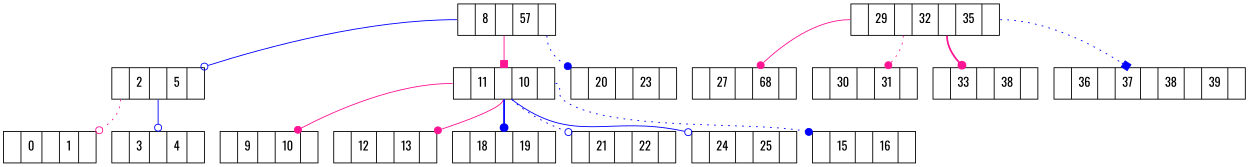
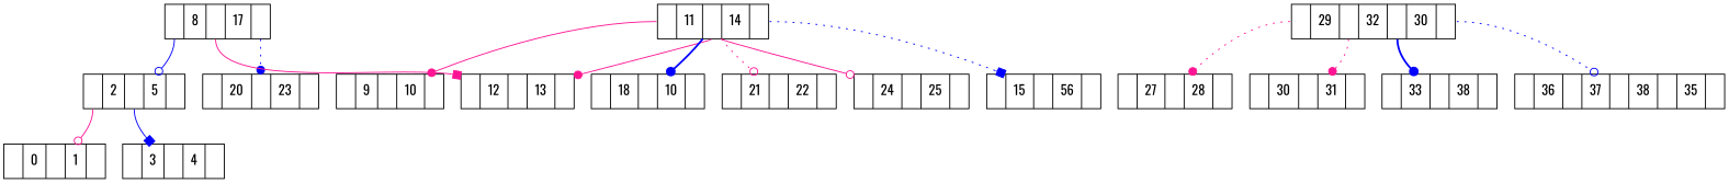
  digraph {
    fontname=Oswald
    node [fontname=Oswald shape=record]
    edge [arrowhead=dot color=blue fontname=Oswald style=dotted tailport=P0]
-   n1 [label="<P0>|8|<P1>|57|<P2>"]
+   n1 [label="<P0>|8|<P1>|17|<P2>"]
    n2 [label="<P0>|2|<P1>|5|<P2>"]
-   n3 [label="<P0>|11|<P1>|10|<P2>"]
+   n3 [label="<P0>|11|<P1>|14|<P2>"]
    n4 [label="<P0>|20|<P1>|23|<P2>"]
-   n5 [label="<P0>|29|<P1>|32|<P2>|35|<P3>"]
-   n6 [label="<P0>|27|<P1>|68|<P2>"]
+   n5 [label="<P0>|29|<P1>|32|<P2>|30|<P3>"]
+   n6 [label="<P0>|27|<P1>|28|<P2>"]
    n7 [label="<P0>|30|<P1>|31|<P2>"]
    n8 [label="<P0>|33|<P1>|38|<P2>"]
-   n9 [label="<P0>|36|<P1>|37|<P2>|38|<P3>|39|<P4>"]
+   n9 [label="<P0>|36|<P1>|37|<P2>|38|<P3>|35|<P4>"]
    n10 [label="<P0>|0|<P1>|1|<P2>"]
    n11 [label="<P0>|3|<P1>|4|<P2>"]
    n12 [label="<P0>|9|<P1>|10|<P2>"]
    n13 [label="<P0>|12|<P1>|13|<P2>"]
-   n14 [label="<P0>|15|<P1>|16|<P2>"]
-   n15 [label="<P0>|18|<P1>|19|<P2>"]
+   n14 [label="<P0>|15|<P1>|56|<P2>"]
+   n15 [label="<P0>|18|<P1>|10|<P2>"]
    n16 [label="<P0>|21|<P1>|22|<P2>"]
    n17 [label="<P0>|24|<P1>|25|<P2>"]
    n1 -> n2 [arrowhead=odot style=solid]
-   n1 -> n3 [arrowhead=box color=deeppink style=solid tailport=P1]
+   n1 -> n13 [arrowhead=box color=deeppink style=solid tailport=P1]
    n1 -> n4 [tailport=P2]
-   n2 -> n10 [arrowhead=odot color=deeppink]
-   n2 -> n11 [arrowhead=odot style=solid tailport=P1]
+   n2 -> n10 [arrowhead=odot color=deeppink style=solid]
+   n2 -> n11 [arrowhead=box style=solid tailport=P1]
    n3 -> n12 [color=deeppink style=solid]
    n3 -> n13 [color=deeppink style=solid tailport=P1]
-   n3 -> n14 [tailport=P2]
+   n3 -> n14 [arrowhead=box tailport=P2]
    n3 -> n15 [style=bold tailport=P3]
-   n3 -> n16 [arrowhead=odot tailport=P4]
-   n3 -> n17 [arrowhead=odot style=solid tailport=P5]
-   n5 -> n6 [color=deeppink style=solid]
+   n3 -> n16 [arrowhead=odot color=deeppink tailport=P4]
+   n3 -> n17 [arrowhead=odot color=deeppink style=solid tailport=P5]
+   n5 -> n6 [color=deeppink]
    n5 -> n7 [color=deeppink tailport=P1]
-   n5 -> n8 [color=deeppink style=bold tailport=P2]
-   n5 -> n9 [arrowhead=box tailport=P3]
+   n5 -> n8 [style=bold tailport=P2]
+   n5 -> n9 [arrowhead=odot tailport=P3]
  }
